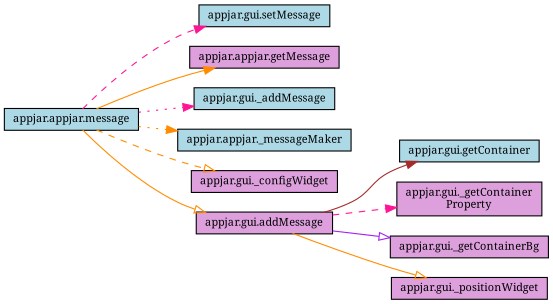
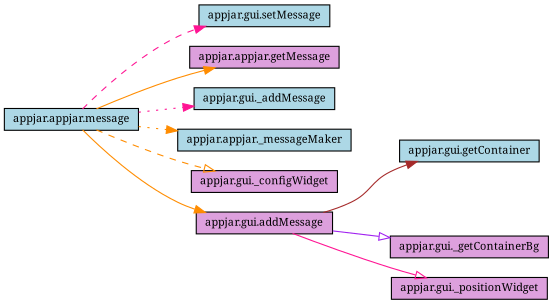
  digraph {
    fontname="Noto Serif"
    rankdir=LR
    node [color=black fillcolor=plum fontname="Noto Serif" fontsize=10 shape=record style=filled]
    edge [arrowhead=normal color=darkorange fontname="Noto Serif" fontsize=10 labelfontname=Helvetica labelfontsize=10 style=solid]
    n1 [fillcolor=lightblue fontcolor=black height=0.2 label="appjar.appjar.message" width=0.4]
    n2 [fillcolor=lightblue height=0.2 label="appjar.gui.setMessage" width=0.4]
    n3 [height=0.2 label="appjar.appjar.getMessage" width=0.4]
    n4 [fillcolor=lightblue height=0.2 label="appjar.gui._addMessage" width=0.4]
    n5 [fillcolor=lightblue height=0.2 label="appjar.appjar._messageMaker" width=0.4]
    n6 [height=0.2 label="appjar.gui._configWidget" width=0.4]
    n7 [height=0.2 label="appjar.gui.addMessage" width=0.4]
    n8 [fillcolor=lightblue height=0.2 label="appjar.gui.getContainer" width=0.4]
-   n9 [height=0.2 label="appjar.gui._getContainer\lProperty" width=0.4]
    n10 [height=0.2 label="appjar.gui._getContainerBg" width=0.4]
    n11 [height=0.2 label="appjar.gui._positionWidget" width=0.4]
    n1 -> n2 [color=deeppink style=dashed]
    n1 -> n3
    n1 -> n4 [color=deeppink style=dotted]
    n1 -> n5 [style=dotted]
    n1 -> n6 [arrowhead=onormal style=dashed]
-   n1 -> n7 [arrowhead=onormal]
+   n1 -> n7
    n7 -> n8 [color=brown]
-   n7 -> n9 [color=deeppink style=dashed]
    n7 -> n10 [arrowhead=onormal color=purple]
-   n7 -> n11 [arrowhead=onormal]
+   n7 -> n11 [arrowhead=onormal color=deeppink]
  }
